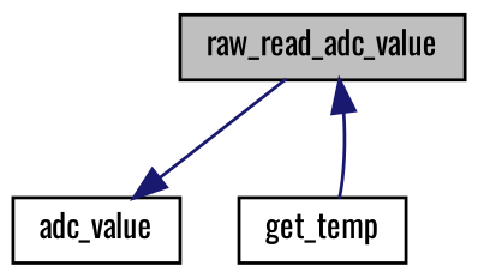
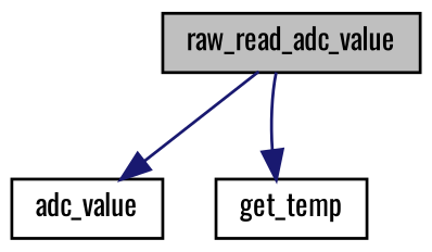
  digraph {
    fontname=Oswald
    rankdir=TB
    node [color=black fillcolor=white fontname=Oswald fontsize=10 shape=record style=filled]
    edge [color=midnightblue fontname=Oswald fontsize=10 labelfontname=Helvetica labelfontsize=10 style=solid]
    n1 [fillcolor=grey75 fontcolor=black height=0.2 label=raw_read_adc_value width=0.4]
    n2 [height=0.2 label=adc_value width=0.4]
    n3 [height=0.2 label=get_temp width=0.4]
    n1 -> n2
-   n3 -> n1
+   n1 -> n3
  }
